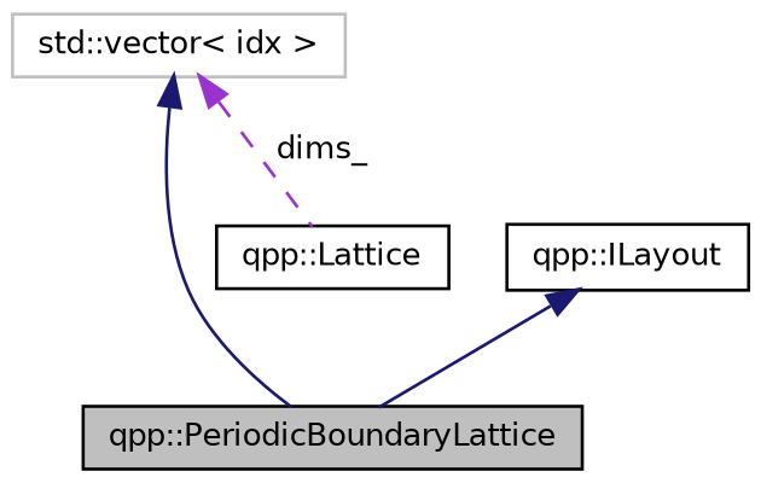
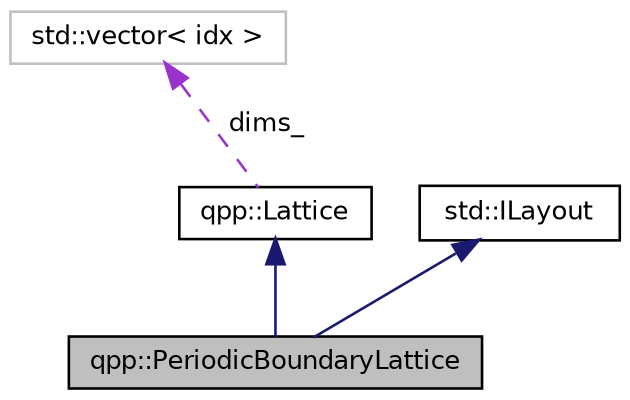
  digraph {
    node [color=black fillcolor=white fontname=Helvetica fontsize=10 shape=record style=filled]
    edge [color=midnightblue dir=back fontname=Helvetica fontsize=10 labelfontname=Helvetica labelfontsize=10 style=solid]
    n1 [fillcolor=grey75 fontcolor=black height=0.2 label="qpp::PeriodicBoundaryLattice" width=0.4]
    n2 [height=0.2 label="qpp::Lattice" width=0.4]
-   n3 [height=0.2 label="qpp::ILayout" width=0.4]
+   n3 [height=0.2 label="std::ILayout" width=0.4]
    n4 [color=grey75 height=0.2 label="std::vector\< idx \>" width=0.4]
-   n4 -> n1
+   n2 -> n1
    n3 -> n1
    n4 -> n2 [color=darkorchid3 label=" dims_" style=dashed]
  }
